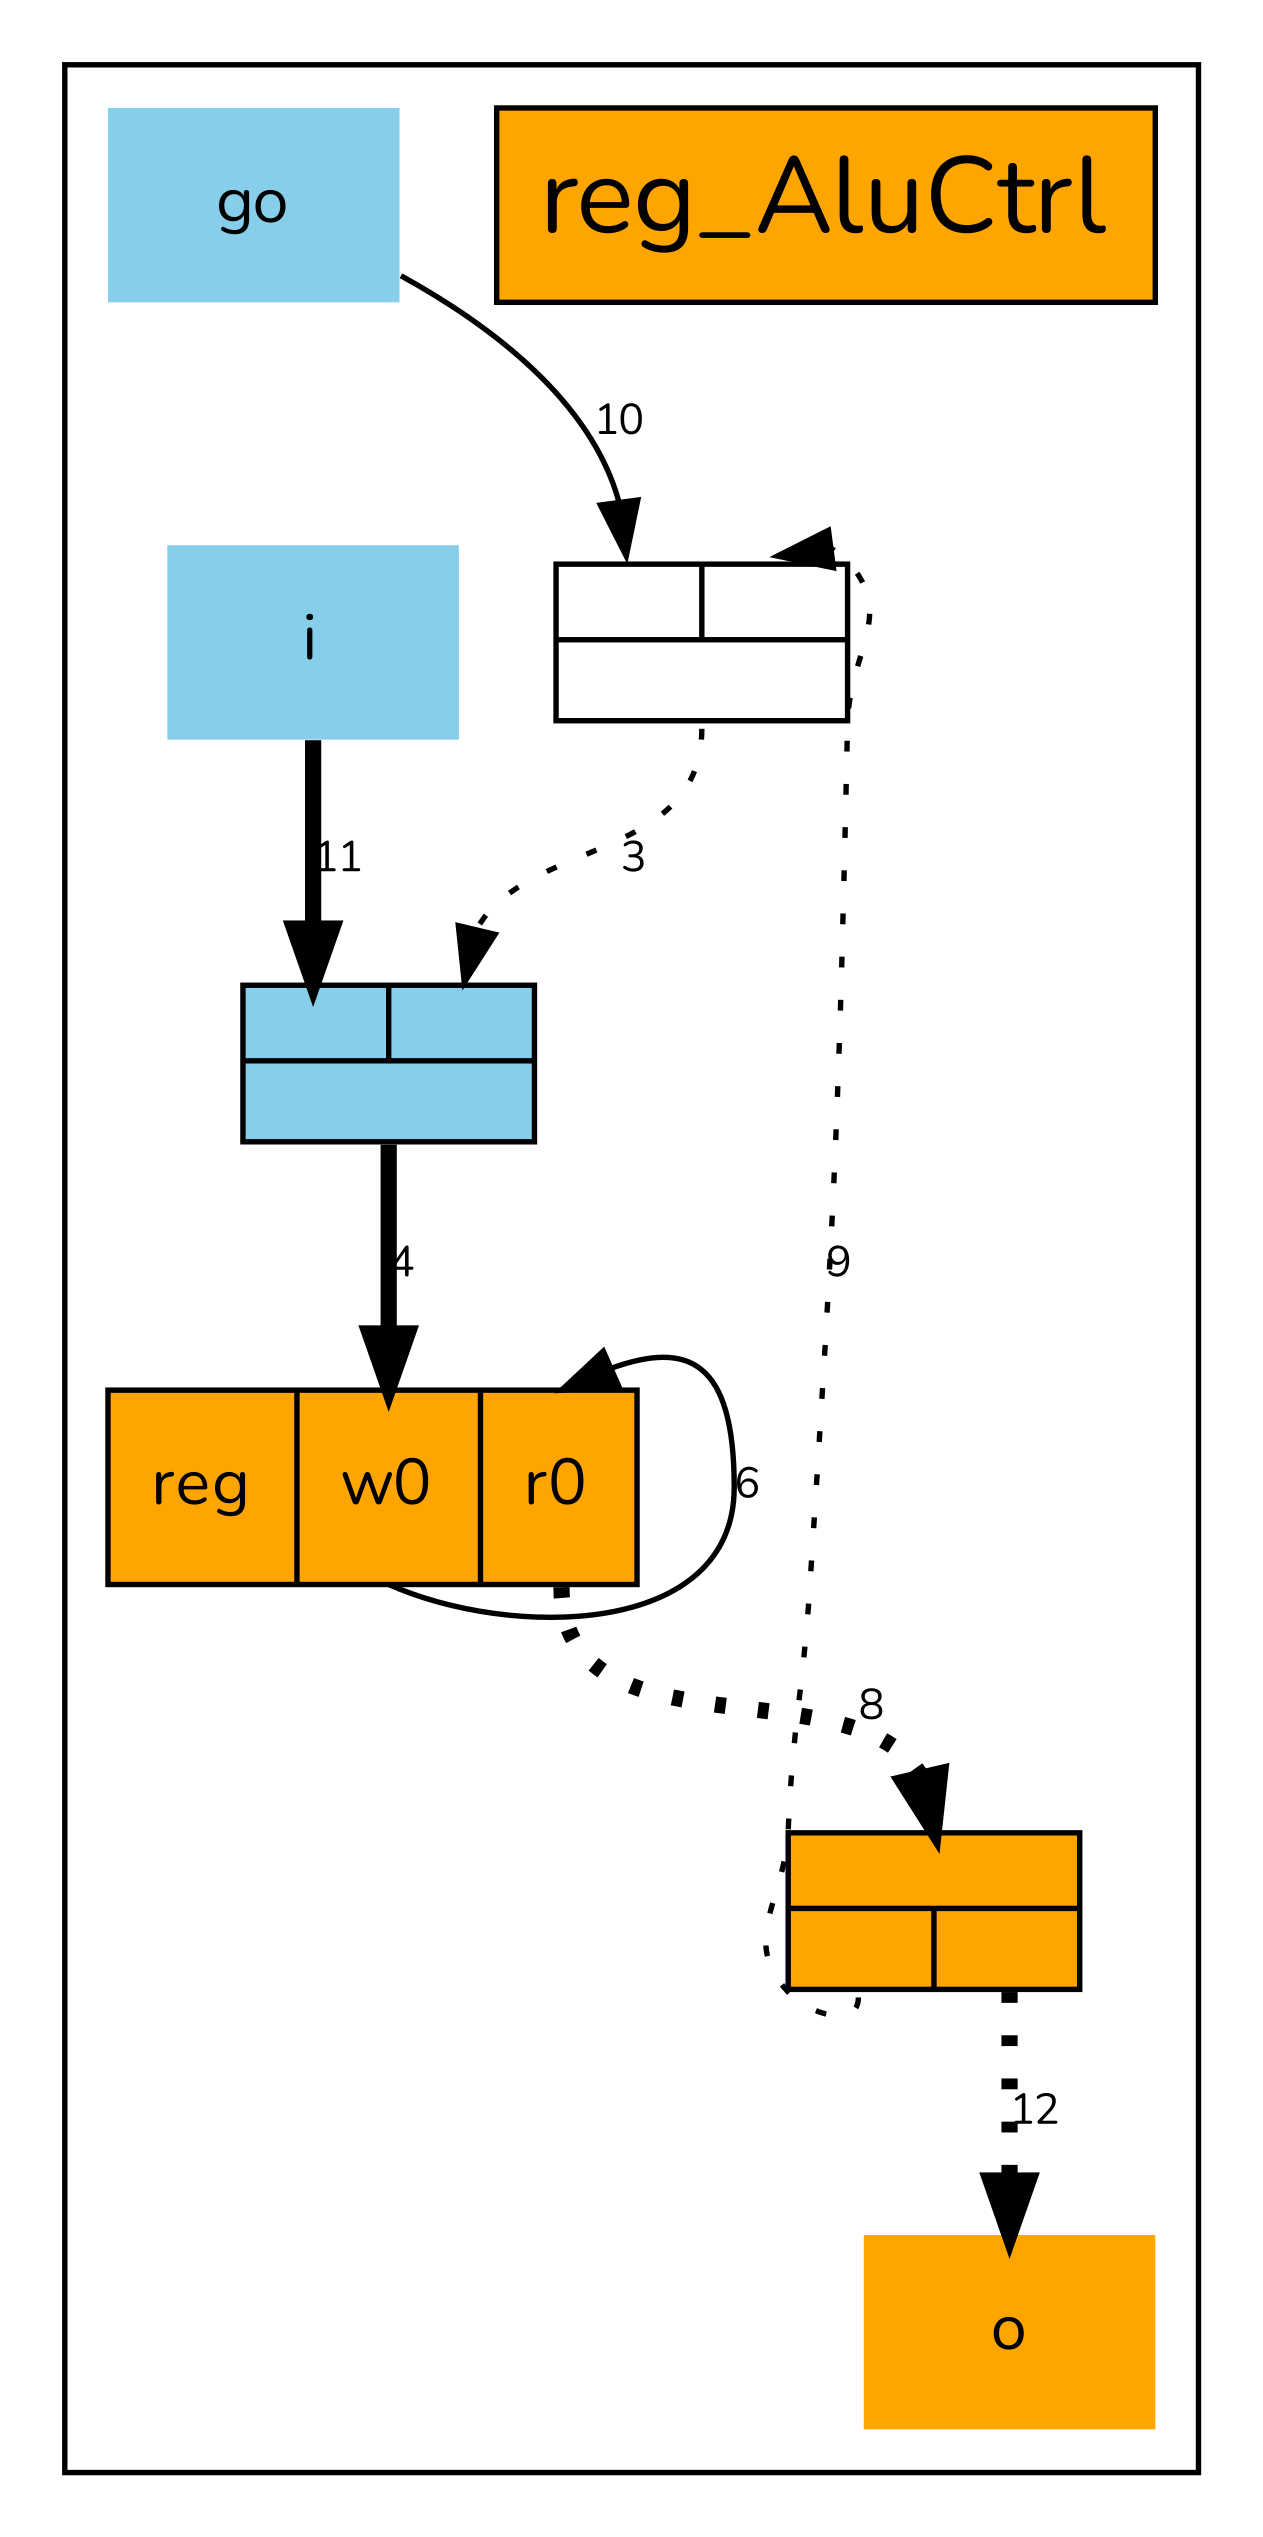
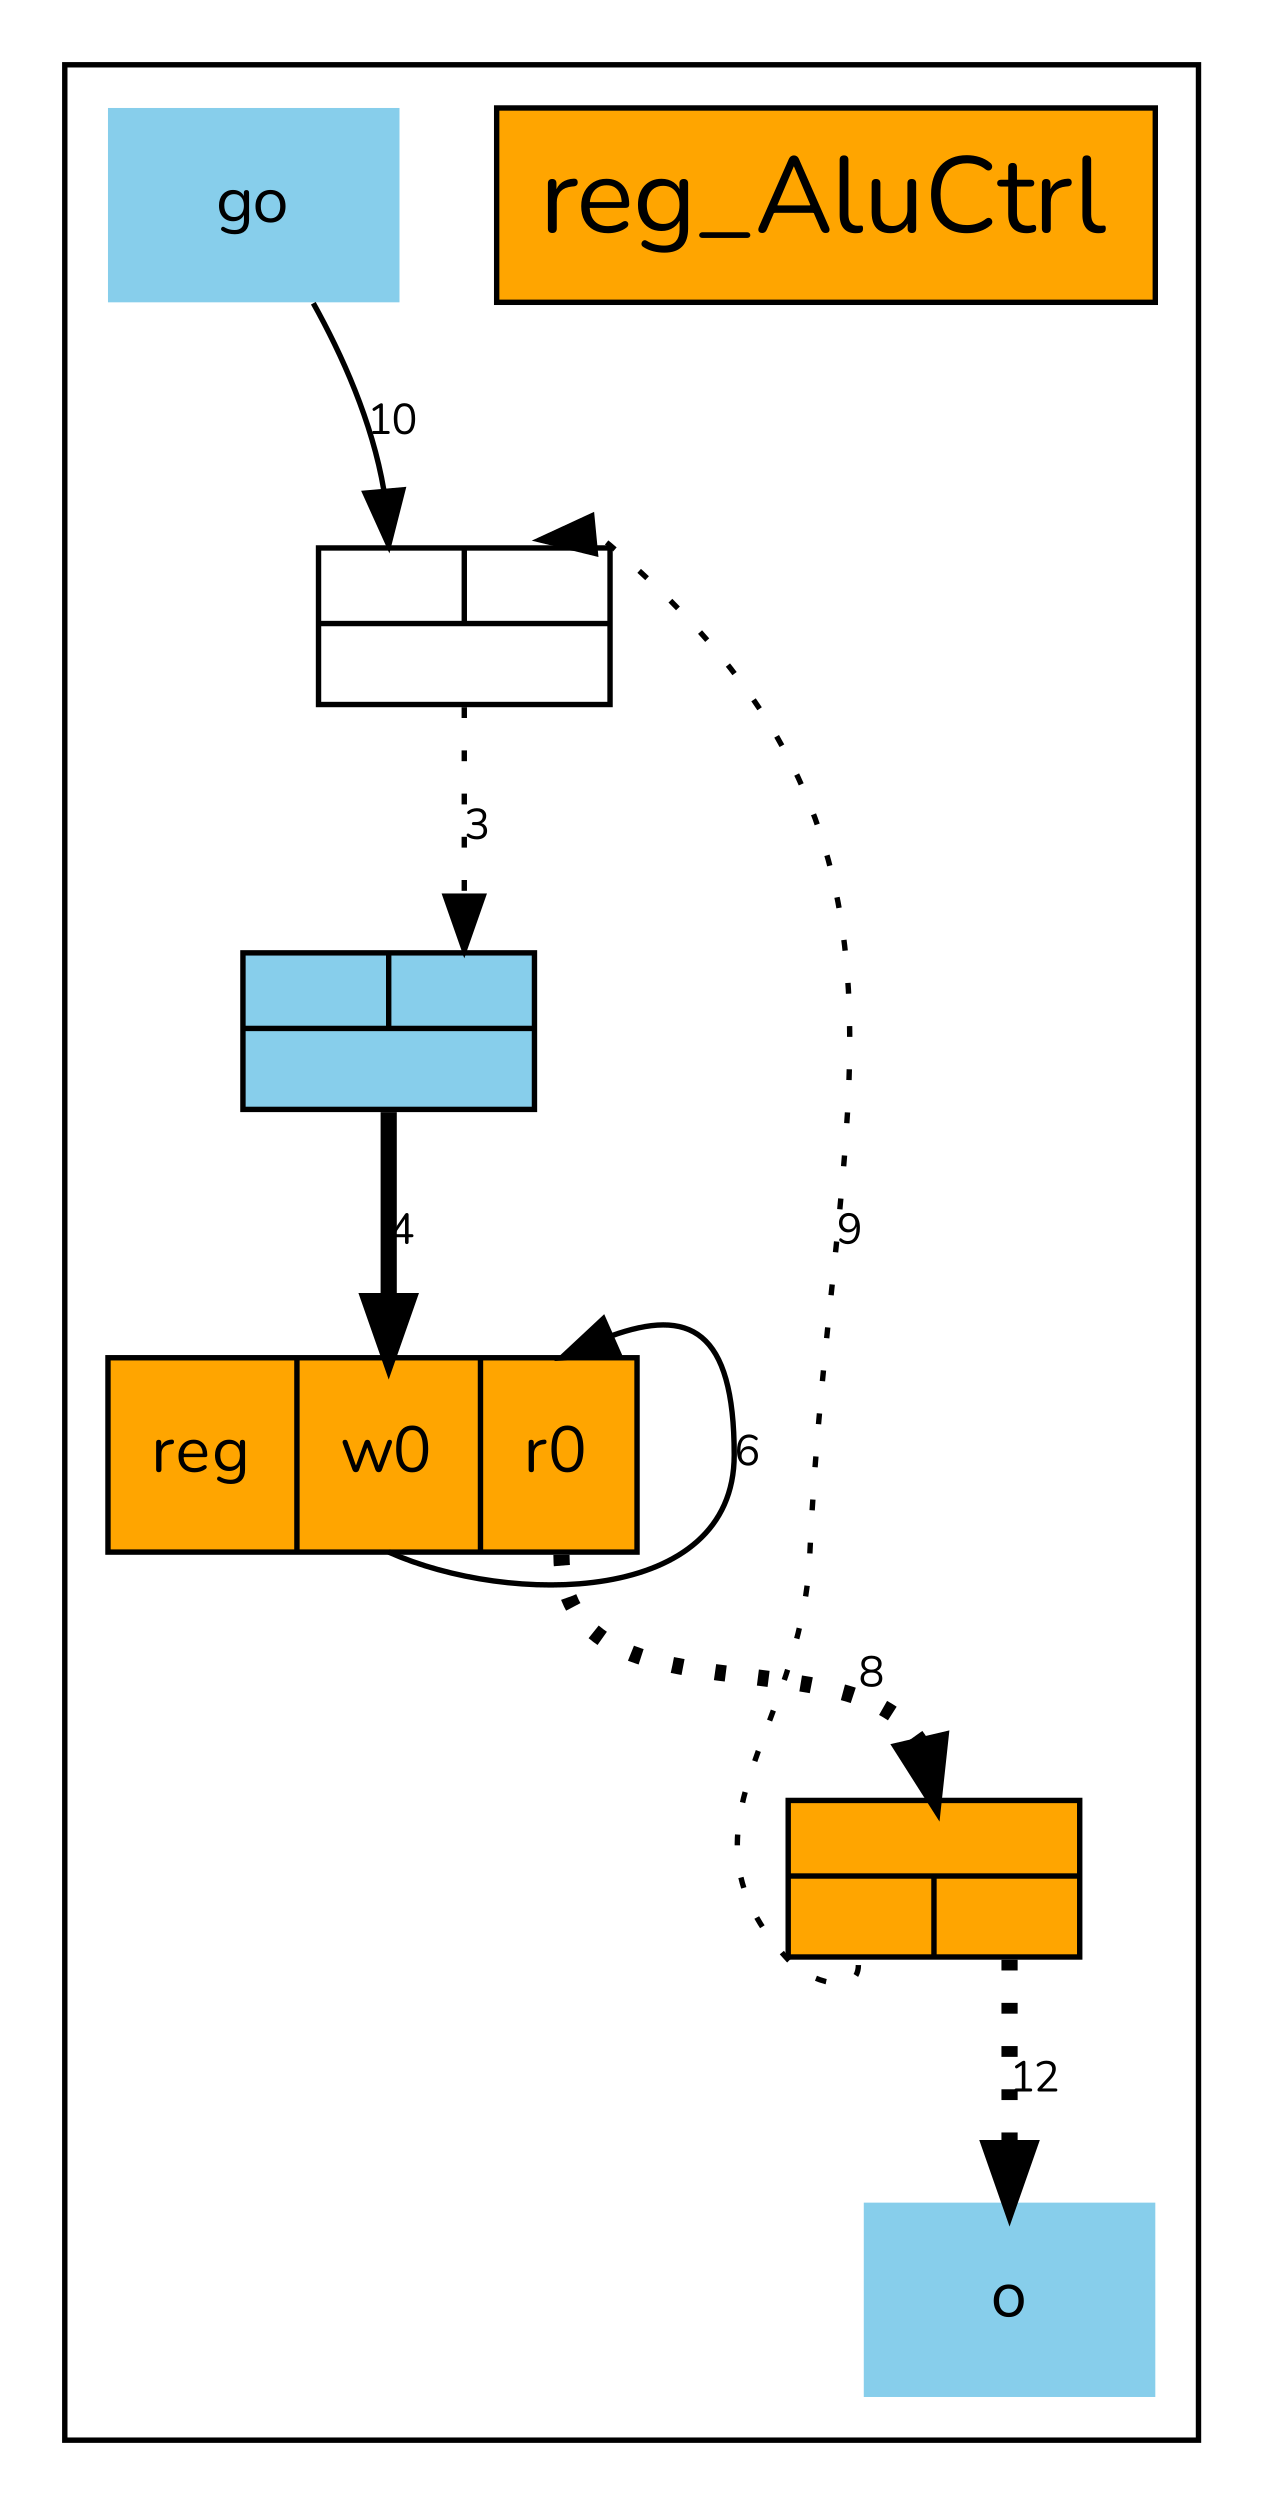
  digraph {
    fontname=Nunito
    node [fillcolor=skyblue fontname=Nunito fontsize=12 shape=record style=filled]
    edge [arrowhead=normal fontname=Nunito fontsize=8 headport="i0:n" labelfontname=Helvetica labelfontsize=8 penwidth=1 style=solid weight=1]
    n1 [fillcolor=orange fontsize=20 label=reg_AluCtrl shape=box]
    n2 [label=go portref=0 shape=none style="bold,filled"]
    n3 [compref=5 fillcolor=white fontsize=2 height=0.4 label="{{<i0>|<i1>}|{<o>}}" nojustify=true]
-   n4 [label=i portref=1 shape=none style="bold,filled"]
    n5 [compref=7 fontsize=2 height=0.4 label="{{<i0>|<i1>}|{<o>}}" nojustify=true]
-   n6 [fillcolor=orange label=o portref=2 shape=none style="bold,filled"]
+   n6 [label=o portref=2 shape=none style="bold,filled"]
    n7 [compref=6 fillcolor=orange label="reg|<w0>w0|<r0>r0"]
    n8 [compref=8 fillcolor=orange fontsize=2 height=0.4 label="{{<i>}|{<o0>|<o1>}}" nojustify=true]
    subgraph cluster_1 {
      n1
      n2
      n3
-     n4
      n5
      n6
      n7
      n8
    }
    n2 -> n3 [label=10 linkref=10]
    n3 -> n5 [headport="i1:n" label=3 linkref=3 style=dotted tailport="o:s"]
-   n4 -> n5 [label=11 linkref=11 penwidth=3 weight=3]
    n5 -> n7 [headport="w0:n" label=4 linkref=4 penwidth=3 tailport="o:s" weight=3]
    n7 -> n7 [headport="r0:n" label=6 linkref=6 tailport="w0:s"]
    n7 -> n8 [headport="i:n" label=8 linkref=8 penwidth=3 style=dotted tailport="r0:s" weight=3]
    n8 -> n3 [headport="i1:n" label=9 linkref=9 style=dotted tailport="o0:s"]
    n8 -> n6 [label=12 linkref=12 penwidth=3 style=dotted tailport="o1:s" weight=3]
  }
